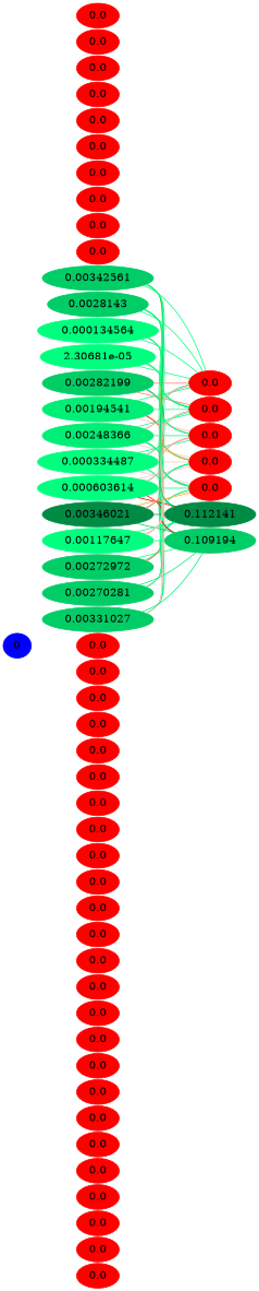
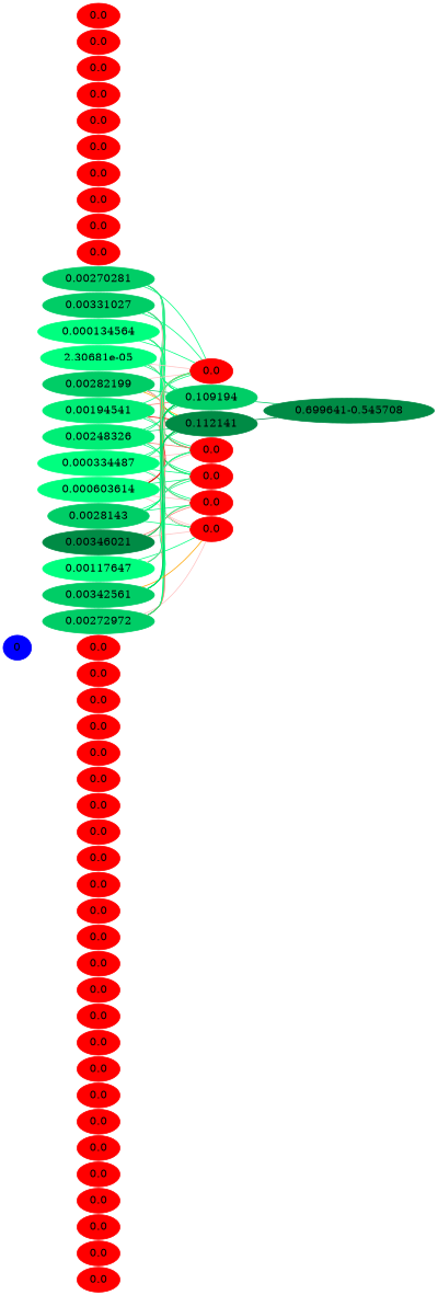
  graph {
    nodesep=0
    rankdir=LR
    ranksep=0
    node [color=red style=filled]
    edge [bgcolor="purple:pink" color=yellow nodesep=0]
    n1 [color=blue height=0.2 label=0 width=0.2]
    n2 [height=0.2 label=0.0 width=0.2]
    n3 [height=0.2 label=0.0 width=0.2]
    n4 [height=0.2 label=0.0 width=0.2]
    n5 [height=0.2 label=0.0 width=0.2]
    n6 [height=0.2 label=0.0 width=0.2]
    n7 [height=0.2 label=0.0 width=0.2]
    n8 [height=0.2 label=0.0 width=0.2]
    n9 [height=0.2 label=0.0 width=0.2]
    n10 [height=0.2 label=0.0 width=0.2]
    n11 [height=0.2 label=0.0 width=0.2]
    n12 [color=springgreen3 fillcolor=springgreen3 height=0.2 label=0.00272972 width=0.2]
    n13 [color=springgreen3 fillcolor=springgreen3 height=0.2 label=0.00270281 width=0.2]
    n14 [height=0.2 label=0.0 width=0.2]
    n15 [height=0.2 label=0.0 width=0.2]
    n16 [height=0.2 label=0.0 width=0.2]
    n17 [height=0.2 label=0.0 width=0.2]
    n18 [color=springgreen3 fillcolor=springgreen3 height=0.2 label=0.00331027 width=0.2]
    n19 [color=springgreen fillcolor=springgreen height=0.2 label=0.000134564 width=0.2]
    n20 [color=springgreen fillcolor=springgreen height=0.2 label="2.30681e-05" width=0.2]
    n21 [color=springgreen3 fillcolor=springgreen3 height=0.2 label=0.00282199 width=0.2]
    n22 [height=0.2 label=0.0 width=0.2]
    n23 [height=0.2 label=0.0 width=0.2]
    n24 [height=0.2 label=0.0 width=0.2]
    n25 [color=springgreen2 fillcolor=springgreen2 height=0.2 label=0.00194541 width=0.2]
    n26 [height=0.2 label=0.0 width=0.2]
    n27 [height=0.2 label=0.0 width=0.2]
-   n28 [color=springgreen2 fillcolor=springgreen2 height=0.2 label=0.00248366 width=0.2]
+   n28 [color=springgreen2 fillcolor=springgreen2 height=0.2 label=0.00248326 width=0.2]
    n29 [height=0.2 label=0.0 width=0.2]
    n30 [height=0.2 label=0.0 width=0.2]
    n31 [color=springgreen fillcolor=springgreen height=0.2 label=0.000334487 width=0.2]
    n32 [color=springgreen fillcolor=springgreen height=0.2 label=0.000603614 width=0.2]
    n33 [height=0.2 label=0.0 width=0.2]
    n34 [height=0.2 label=0.0 width=0.2]
    n35 [color=springgreen3 fillcolor=springgreen3 height=0.2 label=0.0028143 width=0.2]
    n36 [height=0.2 label=0.0 width=0.2]
    n37 [height=0.2 label=0.0 width=0.2]
    n38 [height=0.2 label=0.0 width=0.2]
    n39 [color=springgreen4 fillcolor=springgreen4 height=0.2 label=0.00346021 width=0.2]
    n40 [color=springgreen1 fillcolor=springgreen1 height=0.2 label=0.00117647 width=0.2]
    n41 [color=springgreen3 fillcolor=springgreen3 height=0.2 label=0.00342561 width=0.2]
    n42 [height=0.2 label=0.0 width=0.2]
    n43 [height=0.2 label=0.0 width=0.2]
    n44 [height=0.2 label=0.0 width=0.2]
    n45 [height=0.2 label=0.0 width=0.2]
    n46 [height=0.2 label=0.0 width=0.2]
    n47 [height=0.2 label=0.0 width=0.2]
    n48 [height=0.2 label=0.0 width=0.2]
    n49 [height=0.2 label=0.0 width=0.2]
    n50 [height=0.2 label=0.0 width=0.2]
    n51 [fillcolor=red height=0.2 label=0.0 width=0.2]
    n52 [fillcolor=red height=0.2 label=0.0 width=0.2]
    n53 [color=springgreen4 fillcolor=springgreen4 height=0.2 label=0.112141 width=0.2]
    n54 [fillcolor=red height=0.2 label=0.0 width=0.2]
    n55 [fillcolor=red height=0.2 label=0.0 width=0.2]
    n56 [fillcolor=red height=0.2 label=0.0 width=0.2]
    n57 [color=springgreen3 fillcolor=springgreen3 height=0.2 label=0.109194 width=0.2]
+   n58 [color=springgreen4 fillcolor=springgreen4 height=0.2 label="0.699641-0.545708" width=0.2]
    n1 -- n2 [style=invis]
    n1 -- n3 [style=invis]
    n1 -- n4 [style=invis]
    n1 -- n5 [style=invis]
    n1 -- n6 [style=invis]
    n1 -- n7 [style=invis]
    n1 -- n8 [style=invis]
    n1 -- n9 [style=invis]
    n1 -- n10 [style=invis]
    n1 -- n11 [style=invis]
    n1 -- n12 [style=invis]
    n1 -- n13 [style=invis]
    n1 -- n14 [style=invis]
    n1 -- n15 [style=invis]
    n1 -- n16 [style=invis]
    n1 -- n17 [style=invis]
    n1 -- n18 [style=invis]
    n1 -- n19 [style=invis]
    n1 -- n20 [style=invis]
    n1 -- n21 [style=invis]
    n1 -- n22 [style=invis]
    n1 -- n23 [style=invis]
    n1 -- n24 [style=invis]
    n1 -- n25 [style=invis]
    n1 -- n26 [style=invis]
    n1 -- n27 [style=invis]
    n1 -- n28 [style=invis]
    n1 -- n29 [style=invis]
    n1 -- n30 [style=invis]
    n1 -- n31 [style=invis]
    n1 -- n32 [style=invis]
    n1 -- n33 [style=invis]
    n1 -- n34 [style=invis]
    n1 -- n35 [style=invis]
    n1 -- n36 [style=invis]
    n1 -- n37 [style=invis]
    n1 -- n38 [style=invis]
    n1 -- n39 [style=invis]
    n1 -- n40 [style=invis]
    n1 -- n41 [style=invis]
    n1 -- n42 [style=invis]
    n1 -- n43 [style=invis]
    n1 -- n44 [style=invis]
    n1 -- n45 [style=invis]
    n1 -- n46 [style=invis]
    n1 -- n47 [style=invis]
    n1 -- n48 [style=invis]
    n1 -- n49 [style=invis]
    n1 -- n50 [style=invis]
    n12 -- n51 [color=rosybrown1]
    n12 -- n52 [color=springgreen]
    n12 -- n53 [color=springgreen1]
    n12 -- n54 [color=springgreen]
    n12 -- n55 [color=salmon]
    n12 -- n56 [color=salmon]
    n12 -- n57 [color=springgreen1]
    n13 -- n51 [color=springgreen]
    n13 -- n52 [color=springgreen]
    n13 -- n53 [color=springgreen2]
    n13 -- n54 [color=springgreen]
    n13 -- n55 [color=springgreen]
    n13 -- n56 [color=rosybrown1]
    n13 -- n57 [color=springgreen2]
    n18 -- n51 [color=springgreen]
    n18 -- n52 [color=springgreen]
    n18 -- n53 [color=springgreen2]
    n18 -- n54 [color=springgreen]
    n18 -- n55 [color=rosybrown1]
    n18 -- n56 [color=rosybrown1]
    n18 -- n57 [color=springgreen2]
    n19 -- n51 [color=springgreen]
    n19 -- n52 [color=springgreen]
    n19 -- n53 [color=springgreen]
    n19 -- n54 [color=springgreen]
    n19 -- n55 [color=springgreen]
    n19 -- n56 [color=rosybrown1]
    n19 -- n57 [color=springgreen]
    n20 -- n51 [color=springgreen]
    n20 -- n52 [color=rosybrown1]
    n20 -- n53 [color=springgreen]
    n20 -- n54 [color=springgreen]
    n20 -- n55 [color=springgreen]
    n20 -- n56 [color=rosybrown1]
    n20 -- n57 [color=springgreen]
    n21 -- n51 [color=springgreen]
    n21 -- n52 [color=rosybrown1]
-   n21 -- n53 [color=springgreen3]
+   n21 -- n53 [color=orange]
    n21 -- n54 [color=salmon]
    n21 -- n55 [color=salmon]
    n21 -- n56 [color=rosybrown1]
    n21 -- n57 [color=springgreen3]
    n25 -- n51 [color=rosybrown1]
    n25 -- n52 [color=springgreen]
    n25 -- n53 [color=red]
    n25 -- n54 [color=springgreen]
    n25 -- n55 [color=springgreen]
    n25 -- n56 [color=rosybrown1]
    n25 -- n57 [color=salmon]
    n28 -- n51 [color=rosybrown1]
    n28 -- n52 [color=springgreen]
    n28 -- n53 [color=springgreen2]
    n28 -- n54 [color=salmon]
    n28 -- n55 [color=springgreen]
    n28 -- n56 [color=springgreen]
    n28 -- n57 [color=springgreen2]
    n31 -- n51 [color=rosybrown1]
    n31 -- n52 [color=rosybrown1]
    n31 -- n53 [color=springgreen]
    n31 -- n54 [color=rosybrown1]
    n31 -- n55 [color=springgreen]
    n31 -- n56 [color=springgreen]
    n31 -- n57 [color=springgreen]
    n32 -- n51 [color=rosybrown1]
    n32 -- n52 [color=springgreen]
    n32 -- n53 [color=red3]
    n32 -- n54 [color=rosybrown1]
    n32 -- n55 [color=springgreen]
    n32 -- n56 [color=rosybrown1]
    n32 -- n57 [color=red]
    n35 -- n51 [color=springgreen]
    n35 -- n52 [color=salmon]
    n35 -- n53 [color=springgreen1]
    n35 -- n54 [color=springgreen]
    n35 -- n55 [color=springgreen]
    n35 -- n56 [color=springgreen]
+   n35 -- n57 [color=springgreen]
    n39 -- n51 [color=rosybrown1]
    n39 -- n52 [color=orange]
    n39 -- n53 [color=springgreen4]
    n39 -- n54 [color=springgreen]
    n39 -- n55 [color=rosybrown1]
    n39 -- n56 [color=salmon]
    n39 -- n57 [color=springgreen3]
    n40 -- n51 [color=springgreen]
    n40 -- n52 [color=rosybrown1]
    n40 -- n53 [color=springgreen]
    n40 -- n54 [color=rosybrown1]
    n40 -- n55 [color=rosybrown1]
    n40 -- n56 [color=rosybrown1]
    n40 -- n57 [color=springgreen]
    n41 -- n51 [color=orange]
    n41 -- n52 [color=springgreen]
    n41 -- n53 [color=springgreen3]
    n41 -- n54 [color=springgreen]
    n41 -- n55 [color=springgreen]
    n41 -- n56 [color=springgreen]
+   n41 -- n57 [color=springgreen3]
+   n53 -- n58 [color=springgreen4]
+   n57 -- n58 [color=springgreen3]
  }
